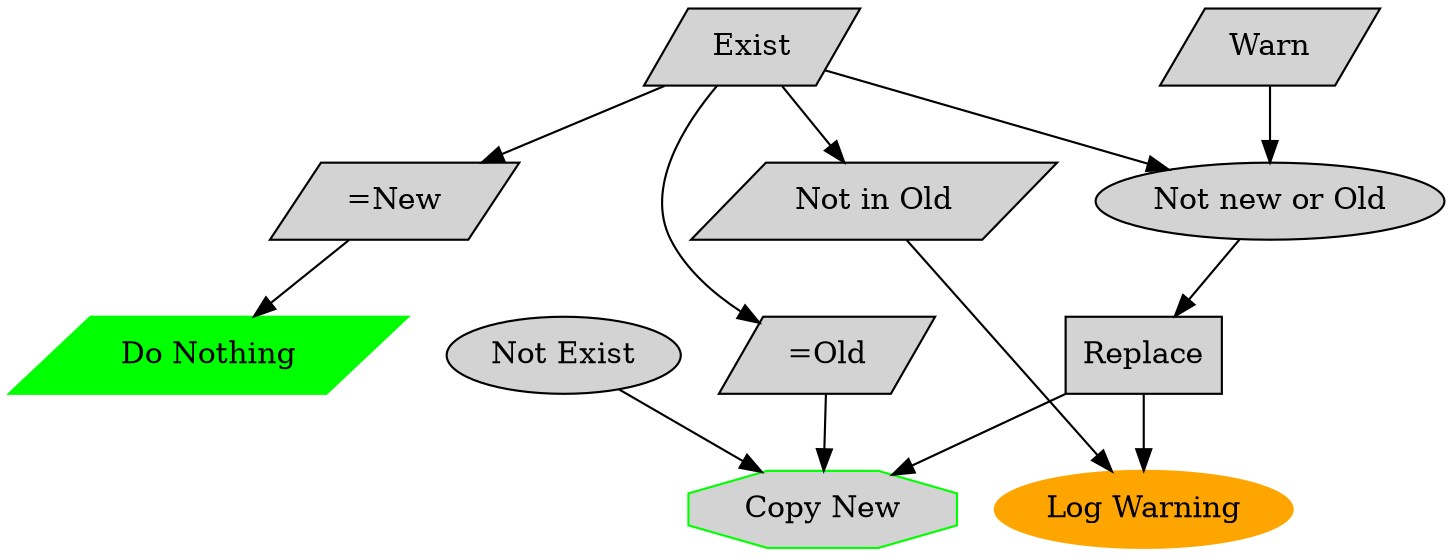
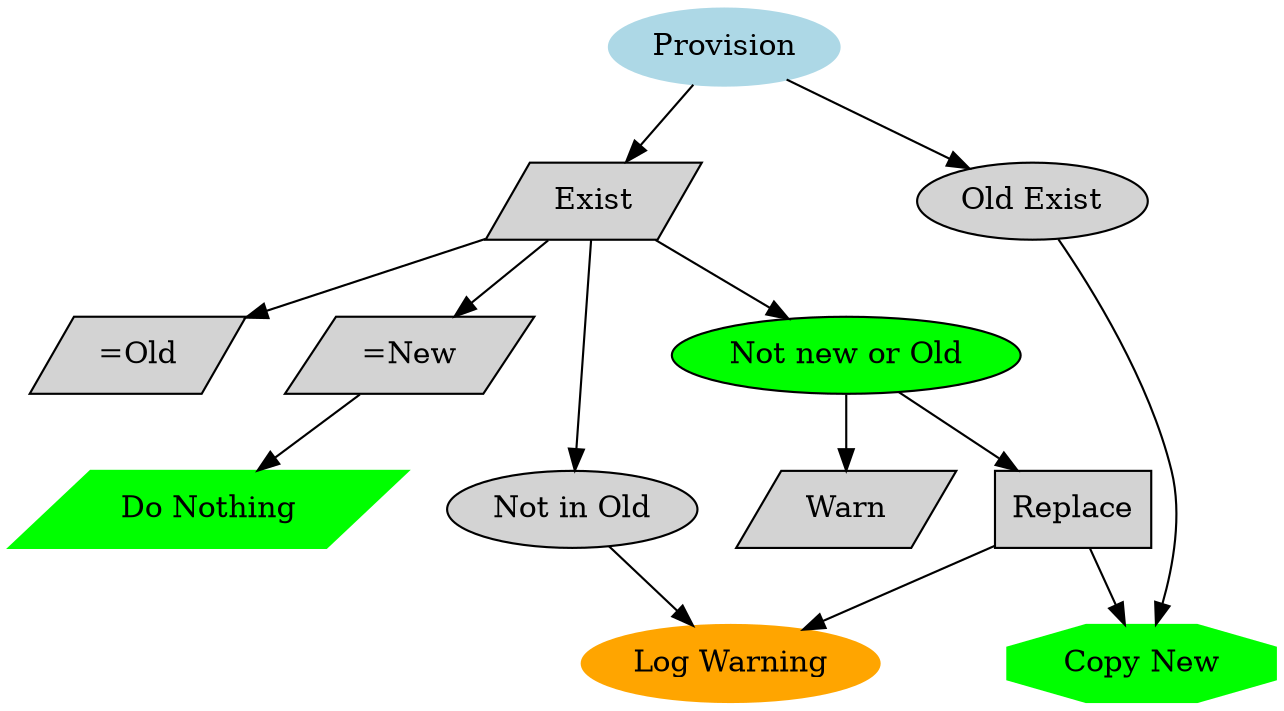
  strict digraph {
    node [shape=parallelogram style=filled]
+   Provision [color=lightblue shape=ellipse]
    Exist
-   "Not Exist" [shape=ellipse]
+   "Not Exist" [shape=ellipse label="Old Exist"]
    "=Old"
    "=New"
-   "Not in Old"
-   "Not new or Old" [shape=ellipse]
-   "Copy New" [color=green shape=octagon fillcolor=lightgrey]
+   "Not in Old" [shape=ellipse]
+   "Not new or Old" [shape=ellipse fillcolor=green]
+   "Copy New" [color=green shape=octagon]
    "Do Nothing" [color=green]
    "Log Warning" [color=orange shape=ellipse]
    Warn
    Replace [shape=box]
+   Provision -> Exist
+   Provision -> "Not Exist"
    Exist -> "=Old"
    Exist -> "=New"
    Exist -> "Not in Old"
    Exist -> "Not new or Old"
    "Not Exist" -> "Copy New"
-   "=Old" -> "Copy New"
    "=New" -> "Do Nothing"
    "Not in Old" -> "Log Warning"
-   Warn -> "Not new or Old"
+   "Not new or Old" -> Warn
    "Not new or Old" -> Replace
    Replace -> "Copy New"
    Replace -> "Log Warning"
  }
